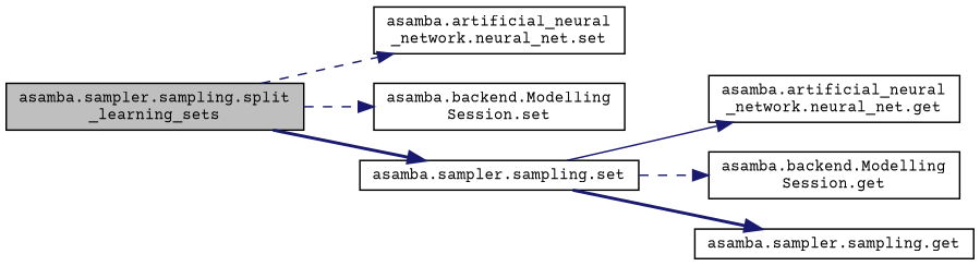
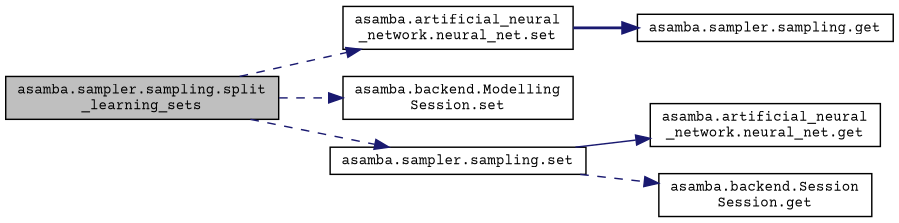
  digraph {
    fontname="Courier Prime"
    rankdir=LR
    node [color=black fillcolor=white fontname="Courier Prime" fontsize=10 shape=record style=filled]
    edge [color=midnightblue fontname="Courier Prime" fontsize=10 labelfontname=Helvetica labelfontsize=10 style=dashed]
    n1 [fillcolor=grey75 fontcolor=black height=0.2 label="asamba.sampler.sampling.split\l_learning_sets" width=0.4]
    n2 [height=0.2 label="asamba.artificial_neural\l_network.neural_net.set" width=0.4]
    n3 [height=0.2 label="asamba.backend.Modelling\lSession.set" width=0.4]
    n4 [height=0.2 label="asamba.sampler.sampling.set" width=0.4]
    n5 [height=0.2 label="asamba.artificial_neural\l_network.neural_net.get" width=0.4]
-   n6 [height=0.2 label="asamba.backend.Modelling\lSession.get" width=0.4]
+   n6 [height=0.2 label="asamba.backend.Session\lSession.get" width=0.4]
    n7 [height=0.2 label="asamba.sampler.sampling.get" width=0.4]
    n1 -> n2
    n1 -> n3
-   n1 -> n4 [style=bold]
+   n1 -> n4
    n4 -> n5 [style=solid]
    n4 -> n6
-   n4 -> n7 [style=bold]
+   n2 -> n7 [style=bold]
  }
